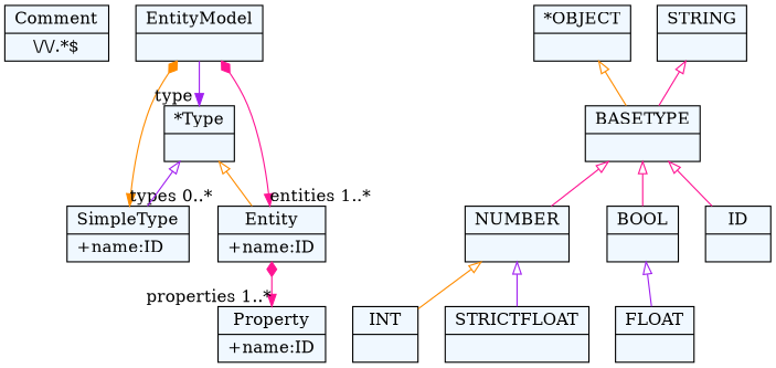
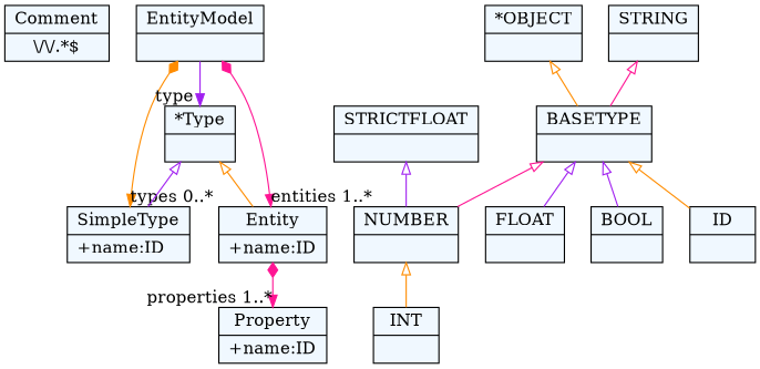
  digraph {
    fontname="Bitstream Vera Sans"
    fontsize=8
    nodesep=0.3
    node [fillcolor=aliceblue shape=record style=filled]
    edge [arrowtail=empty color=darkorange dir=back]
    n1 [label="{Comment|\\/\\/.*$}"]
    n2 [label="{EntityModel|}"]
    n3 [label="{SimpleType|+name:ID\l}"]
    n4 [label="{Entity|+name:ID\l}"]
    n5 [label="{*Type|}"]
    n6 [label="{Property|+name:ID\l}"]
    n7 [label="{*OBJECT|}"]
    n8 [label="{BASETYPE|}"]
    n9 [label="{FLOAT|}"]
    n10 [label="{NUMBER|}"]
    n11 [label="{BOOL|}"]
    n12 [label="{ID|}"]
    n13 [label="{STRING|}"]
    n14 [label="{INT|}"]
    n15 [label="{STRICTFLOAT|}"]
    n2 -> n3 [arrowtail=diamond dir=both headlabel="types 0..*"]
    n2 -> n4 [arrowtail=diamond color=deeppink dir=both headlabel="entities 1..*"]
    n2 -> n5 [color=purple dir=black headlabel="type "]
    n4 -> n6 [arrowtail=diamond color=deeppink dir=both headlabel="properties 1..*"]
    n5 -> n3 [color=purple]
    n5 -> n4
    n7 -> n8
-   n11 -> n9 [color=purple]
+   n8 -> n9 [color=purple]
    n8 -> n10 [color=deeppink]
-   n8 -> n11 [color=deeppink]
-   n8 -> n12 [color=deeppink]
+   n8 -> n11 [color=purple]
+   n8 -> n12
    n10 -> n14
-   n10 -> n15 [color=purple]
+   n15 -> n10 [color=purple]
    n13 -> n8 [color=deeppink]
  }
